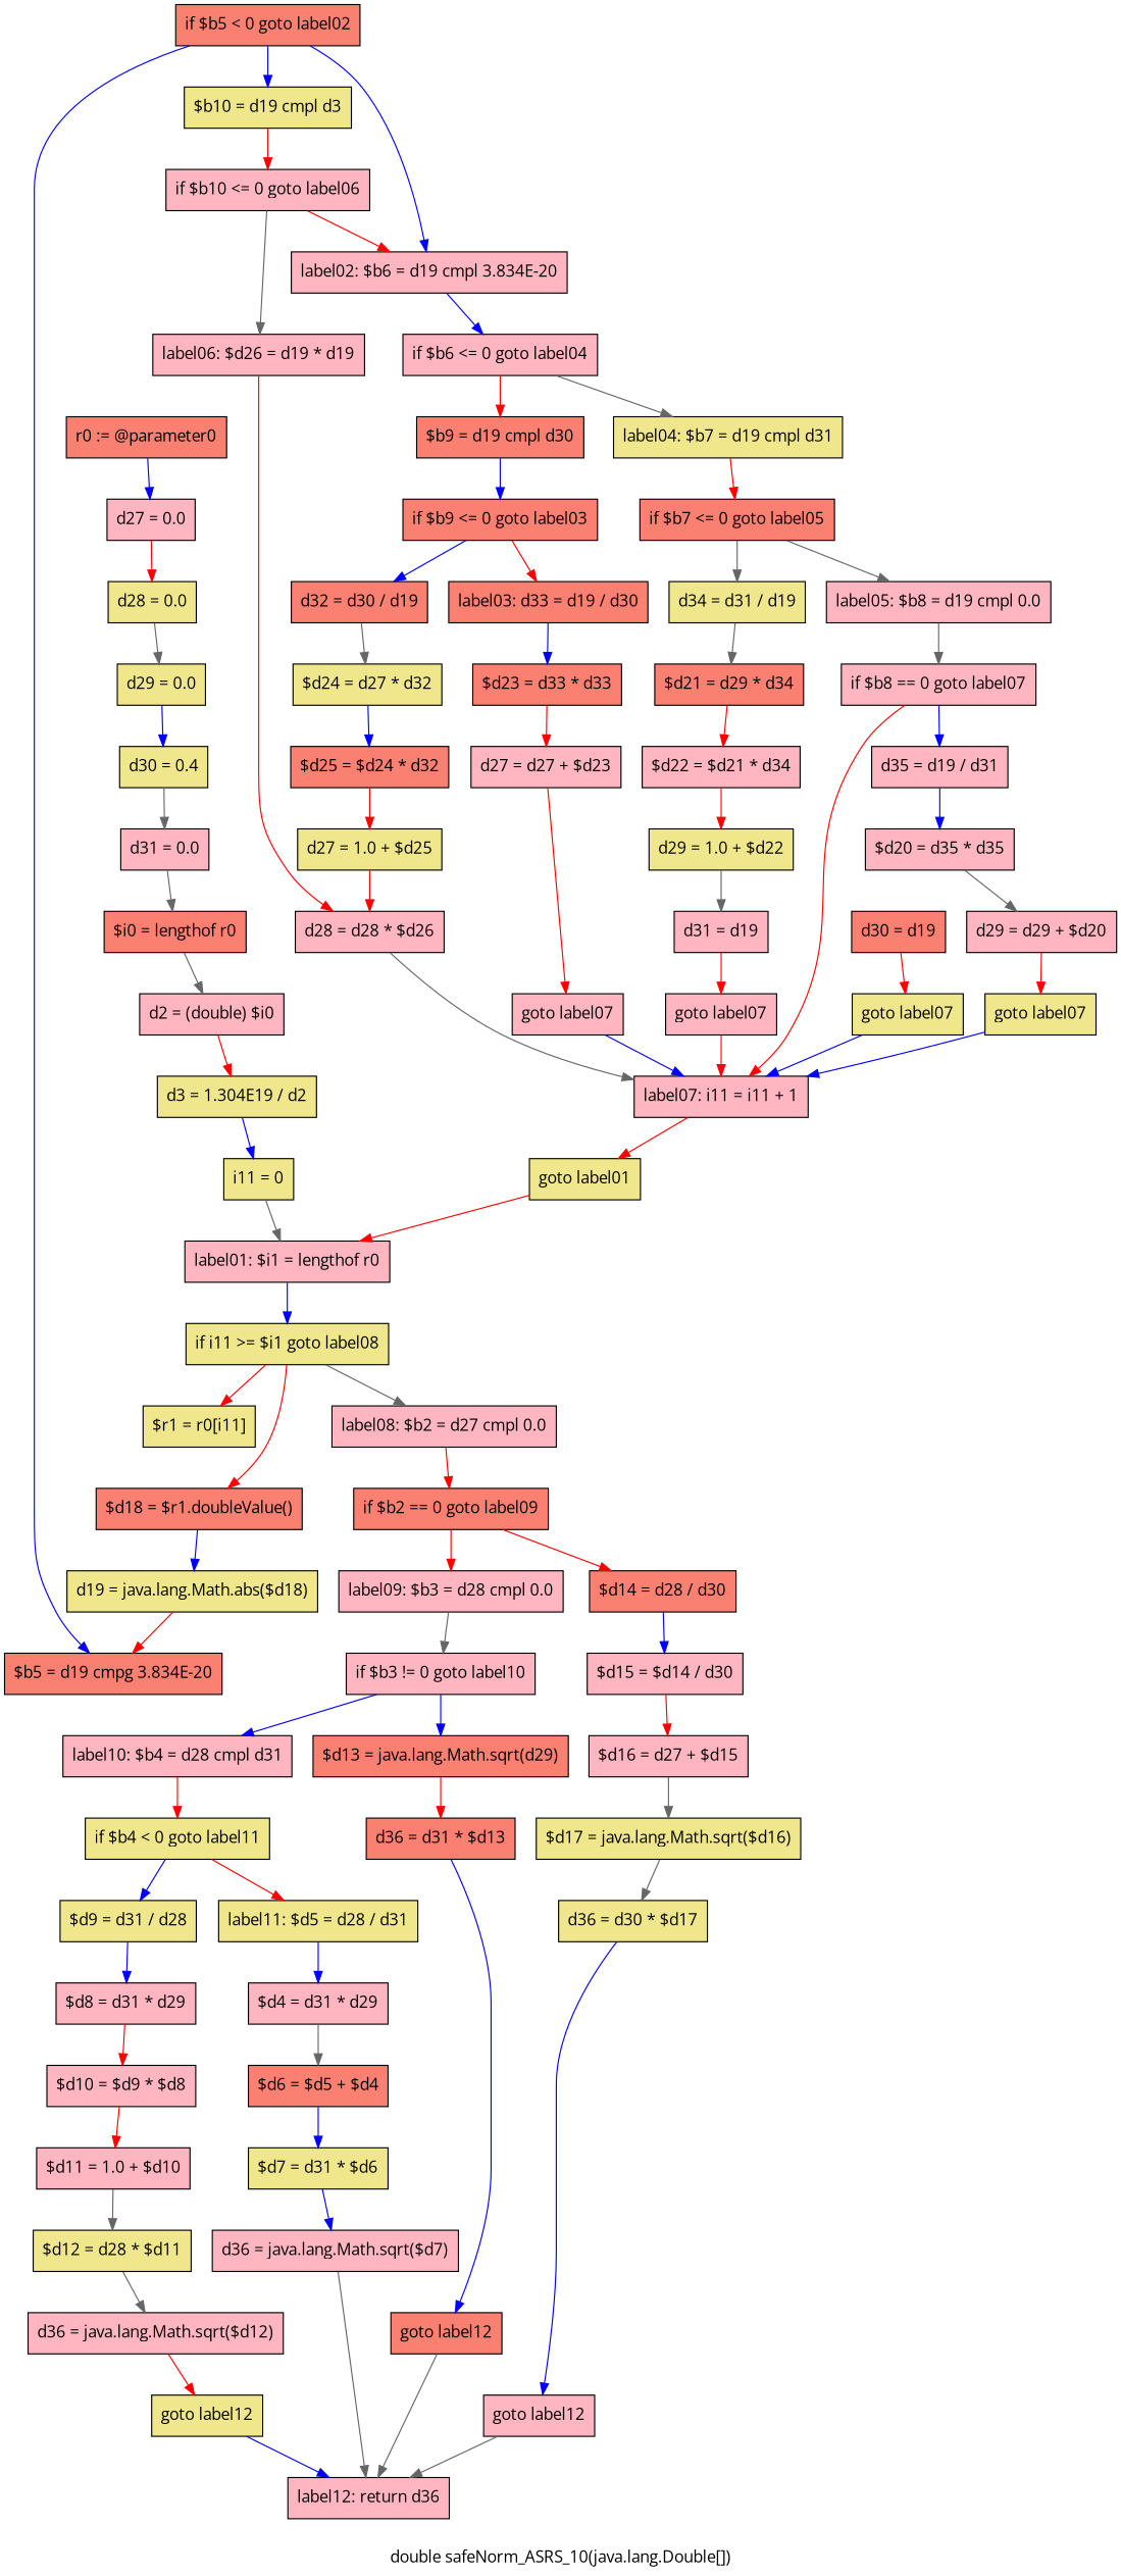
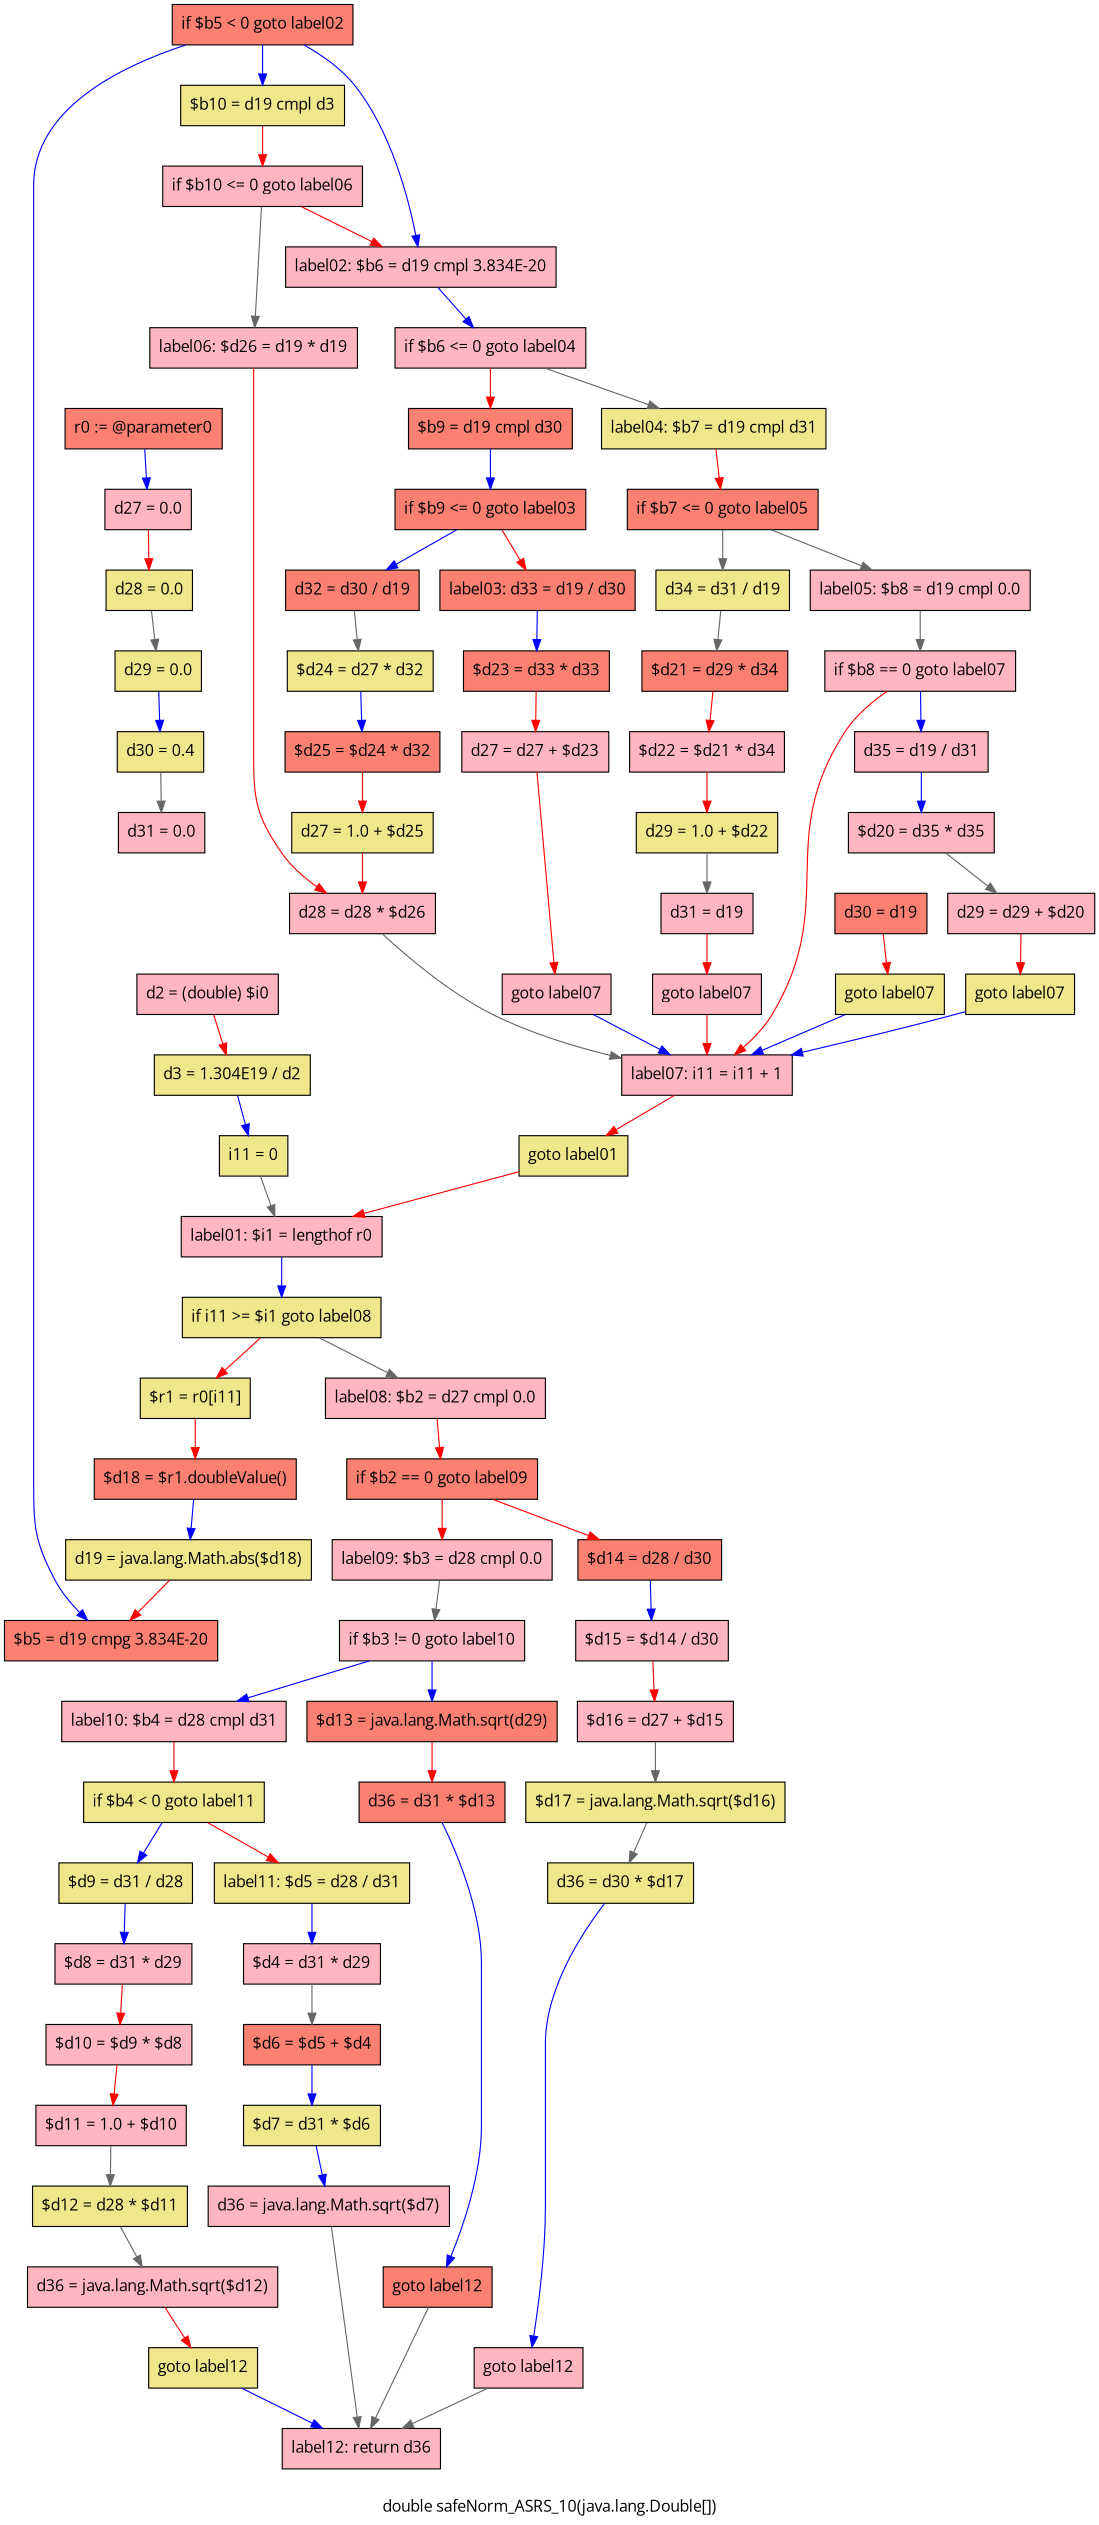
  digraph {
    fontname="Open Sans"
    label="double safeNorm_ASRS_10(java.lang.Double[])"
    node [fillcolor=lightpink fontname="Open Sans" shape=box style=filled]
    edge [color=red fontname="Open Sans"]
    n1 [fillcolor=salmon label="r0 := @parameter0"]
    n2 [label="d27 = 0.0"]
    n3 [fillcolor=khaki label="d28 = 0.0"]
    n4 [fillcolor=khaki label="d29 = 0.0"]
    n5 [fillcolor=khaki label="d30 = 0.4"]
    n6 [label="d31 = 0.0"]
-   n7 [fillcolor=salmon label="$i0 = lengthof r0"]
    n8 [label="d2 = (double) $i0"]
    n9 [fillcolor=khaki label="d3 = 1.304E19 / d2"]
    n10 [fillcolor=khaki label="i11 = 0"]
    n11 [label="label01: $i1 = lengthof r0"]
    n12 [fillcolor=khaki label="if i11 >= $i1 goto label08"]
    n13 [fillcolor=khaki label="$r1 = r0[i11]"]
    n14 [label="label08: $b2 = d27 cmpl 0.0"]
    n15 [fillcolor=salmon label="$d18 = $r1.doubleValue()"]
    n16 [fillcolor=salmon label="if $b2 == 0 goto label09"]
    n17 [fillcolor=khaki label="d19 = java.lang.Math.abs($d18)"]
    n18 [fillcolor=salmon label="$d14 = d28 / d30"]
    n19 [label="label09: $b3 = d28 cmpl 0.0"]
    n20 [fillcolor=salmon label="$b5 = d19 cmpg 3.834E-20"]
    n21 [fillcolor=salmon label="if $b5 < 0 goto label02"]
    n22 [fillcolor=khaki label="$b10 = d19 cmpl d3"]
    n23 [label="label02: $b6 = d19 cmpl 3.834E-20"]
    n24 [label="if $b10 <= 0 goto label06"]
    n25 [label="if $b6 <= 0 goto label04"]
    n26 [label="label06: $d26 = d19 * d19"]
    n27 [fillcolor=salmon label="$b9 = d19 cmpl d30"]
    n28 [fillcolor=khaki label="label04: $b7 = d19 cmpl d31"]
    n29 [label="d28 = d28 * $d26"]
    n30 [label="label07: i11 = i11 + 1"]
    n31 [fillcolor=salmon label="if $b9 <= 0 goto label03"]
    n32 [fillcolor=salmon label="if $b7 <= 0 goto label05"]
    n33 [fillcolor=salmon label="d32 = d30 / d19"]
    n34 [fillcolor=salmon label="label03: d33 = d19 / d30"]
    n35 [fillcolor=khaki label="d34 = d31 / d19"]
    n36 [label="label05: $b8 = d19 cmpl 0.0"]
    n37 [fillcolor=khaki label="$d24 = d27 * d32"]
    n38 [fillcolor=salmon label="$d23 = d33 * d33"]
    n39 [fillcolor=salmon label="$d25 = $d24 * d32"]
    n40 [label="d27 = d27 + $d23"]
    n41 [fillcolor=khaki label="d27 = 1.0 + $d25"]
    n42 [fillcolor=salmon label="d30 = d19"]
    n43 [fillcolor=khaki label="goto label07"]
    n44 [fillcolor=khaki label="goto label01"]
    n45 [label="goto label07"]
    n46 [fillcolor=salmon label="$d21 = d29 * d34"]
    n47 [label="if $b8 == 0 goto label07"]
    n48 [label="$d22 = $d21 * d34"]
    n49 [label="d35 = d19 / d31"]
    n50 [fillcolor=khaki label="d29 = 1.0 + $d22"]
    n51 [label="d31 = d19"]
    n52 [label="goto label07"]
    n53 [label="$d20 = d35 * d35"]
    n54 [label="d29 = d29 + $d20"]
    n55 [fillcolor=khaki label="goto label07"]
    n56 [label="$d15 = $d14 / d30"]
    n57 [label="if $b3 != 0 goto label10"]
    n58 [label="$d16 = d27 + $d15"]
    n59 [fillcolor=salmon label="$d13 = java.lang.Math.sqrt(d29)"]
    n60 [label="label10: $b4 = d28 cmpl d31"]
    n61 [fillcolor=khaki label="$d17 = java.lang.Math.sqrt($d16)"]
    n62 [fillcolor=khaki label="d36 = d30 * $d17"]
    n63 [label="goto label12"]
    n64 [label="label12: return d36"]
    n65 [fillcolor=salmon label="d36 = d31 * $d13"]
    n66 [fillcolor=khaki label="if $b4 < 0 goto label11"]
    n67 [fillcolor=salmon label="goto label12"]
    n68 [fillcolor=khaki label="$d9 = d31 / d28"]
    n69 [fillcolor=khaki label="label11: $d5 = d28 / d31"]
    n70 [label="$d8 = d31 * d29"]
    n71 [label="$d4 = d31 * d29"]
    n72 [label="$d10 = $d9 * $d8"]
    n73 [fillcolor=salmon label="$d6 = $d5 + $d4"]
    n74 [label="$d11 = 1.0 + $d10"]
    n75 [fillcolor=khaki label="$d12 = d28 * $d11"]
    n76 [label="d36 = java.lang.Math.sqrt($d12)"]
    n77 [fillcolor=khaki label="goto label12"]
    n78 [fillcolor=khaki label="$d7 = d31 * $d6"]
    n79 [label="d36 = java.lang.Math.sqrt($d7)"]
    n1 -> n2 [color=blue]
    n2 -> n3
    n3 -> n4 [color=gray40]
    n4 -> n5 [color=blue]
    n5 -> n6 [color=gray40]
-   n6 -> n7 [color=gray40]
-   n7 -> n8 [color=gray40]
    n8 -> n9
    n9 -> n10 [color=blue]
    n10 -> n11 [color=gray40]
    n11 -> n12 [color=blue]
    n12 -> n13
    n12 -> n14 [color=gray40]
-   n12 -> n15
+   n13 -> n15
    n14 -> n16
    n15 -> n17 [color=blue]
    n16 -> n18
    n16 -> n19
    n17 -> n20
    n18 -> n56 [color=blue]
    n19 -> n57 [color=gray40]
    n21 -> n20 [color=blue]
    n21 -> n22 [color=blue]
    n21 -> n23 [color=blue]
    n22 -> n24
    n23 -> n25 [color=blue]
    n24 -> n23
    n24 -> n26 [color=gray40]
    n25 -> n27
    n25 -> n28 [color=gray40]
    n26 -> n29
    n27 -> n31 [color=blue]
    n28 -> n32
    n29 -> n30 [color=gray40]
    n30 -> n44
    n31 -> n33 [color=blue]
    n31 -> n34
    n32 -> n35 [color=gray40]
    n32 -> n36 [color=gray40]
    n33 -> n37 [color=gray40]
    n34 -> n38 [color=blue]
    n35 -> n46 [color=gray40]
    n36 -> n47 [color=gray40]
    n37 -> n39 [color=blue]
    n38 -> n40
    n39 -> n41
    n40 -> n45
    n41 -> n29
    n42 -> n43
    n43 -> n30 [color=blue]
    n44 -> n11
    n45 -> n30 [color=blue]
    n46 -> n48
    n47 -> n30
    n47 -> n49 [color=blue]
    n48 -> n50
    n49 -> n53 [color=blue]
    n50 -> n51 [color=gray40]
    n51 -> n52
    n52 -> n30
    n53 -> n54 [color=gray40]
    n54 -> n55
    n55 -> n30 [color=blue]
    n56 -> n58
    n57 -> n59 [color=blue]
    n57 -> n60 [color=blue]
    n58 -> n61 [color=gray40]
    n59 -> n65
    n60 -> n66
    n61 -> n62 [color=gray40]
    n62 -> n63 [color=blue]
    n63 -> n64 [color=gray40]
    n65 -> n67 [color=blue]
    n66 -> n68 [color=blue]
    n66 -> n69
    n67 -> n64 [color=gray40]
    n68 -> n70 [color=blue]
    n69 -> n71 [color=blue]
    n70 -> n72
    n71 -> n73 [color=gray40]
    n72 -> n74
    n73 -> n78 [color=blue]
    n74 -> n75 [color=gray40]
    n75 -> n76 [color=gray40]
    n76 -> n77
    n77 -> n64 [color=blue]
    n78 -> n79 [color=blue]
    n79 -> n64 [color=gray40]
  }
